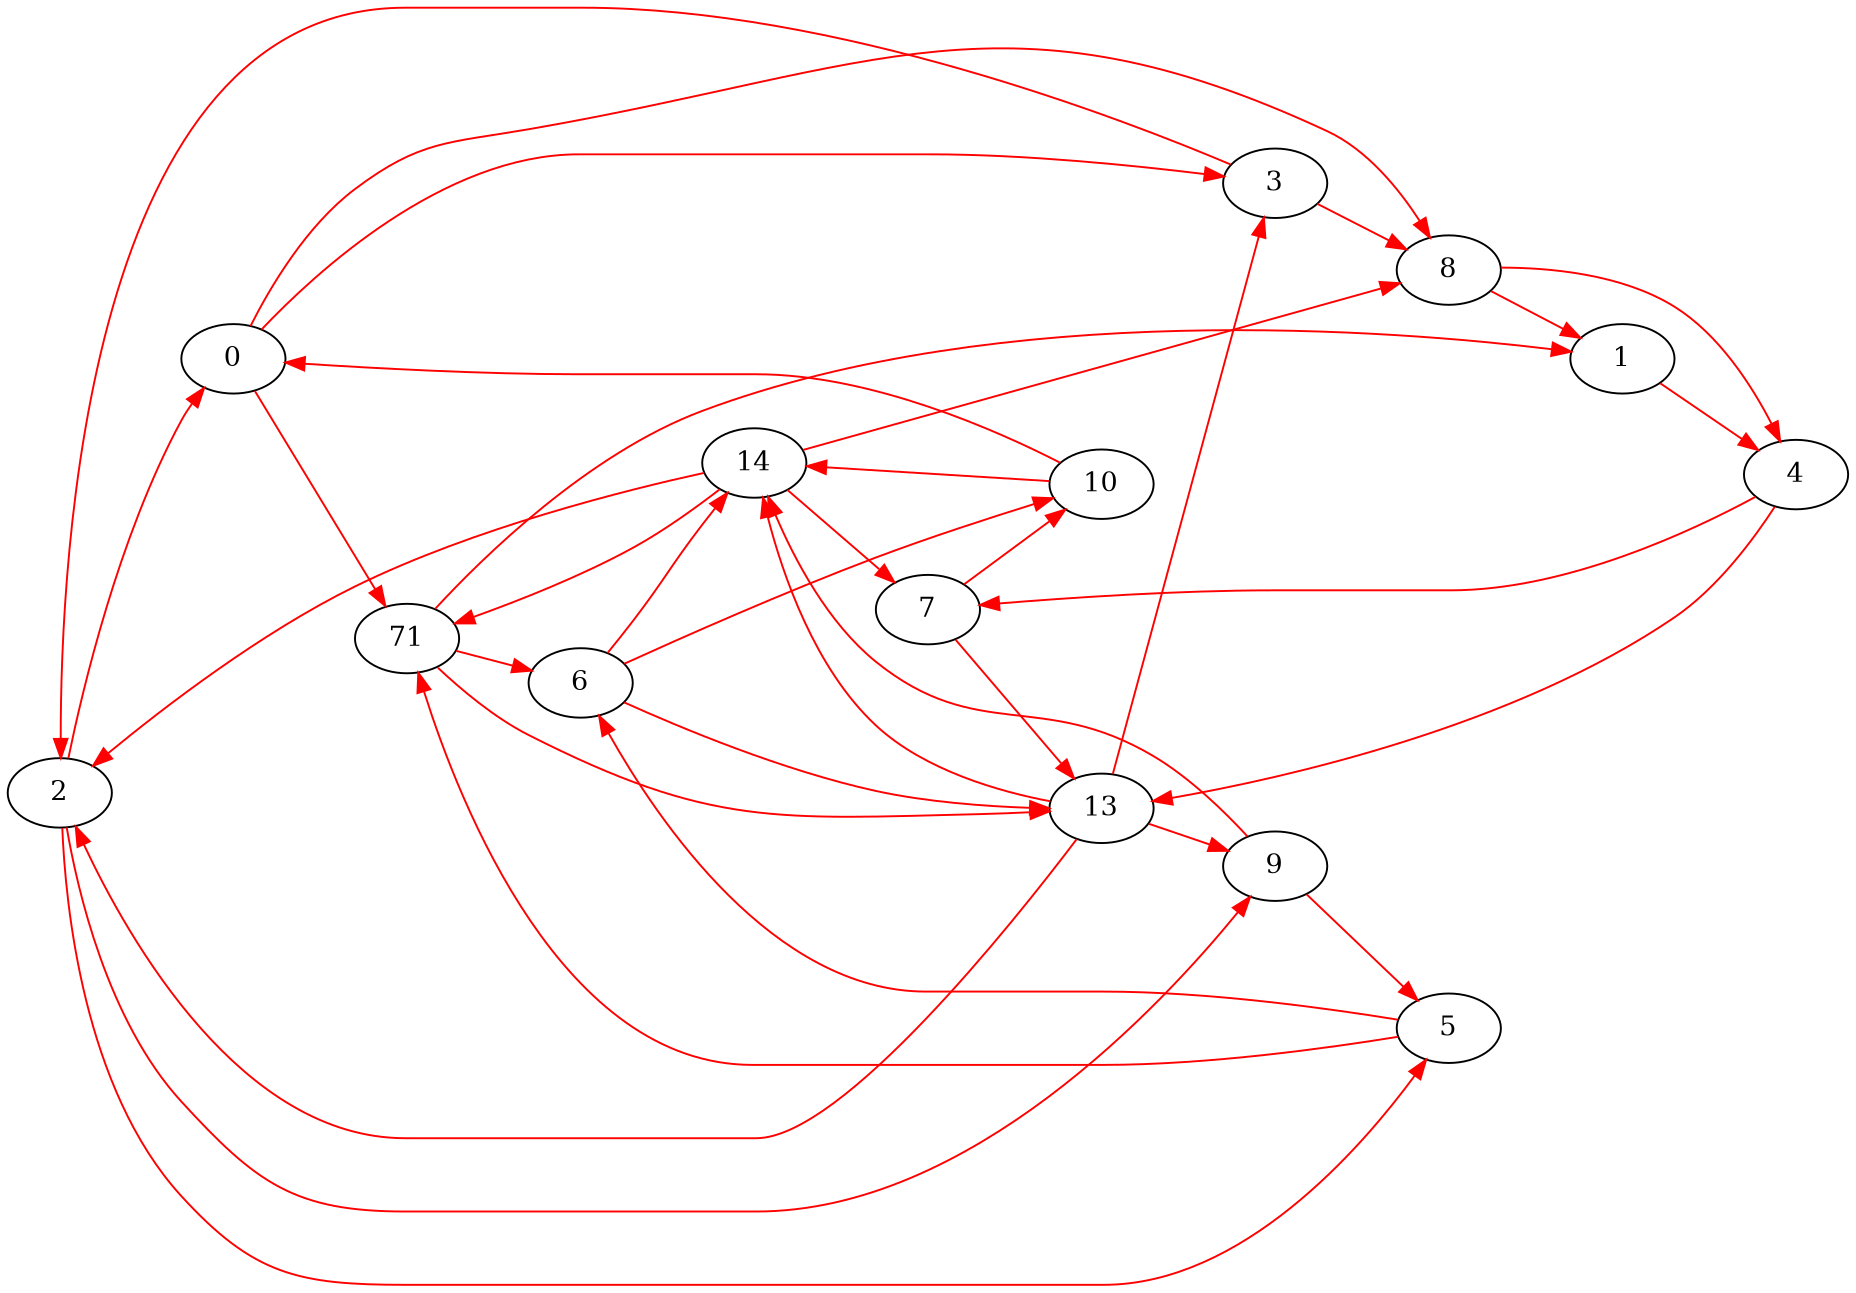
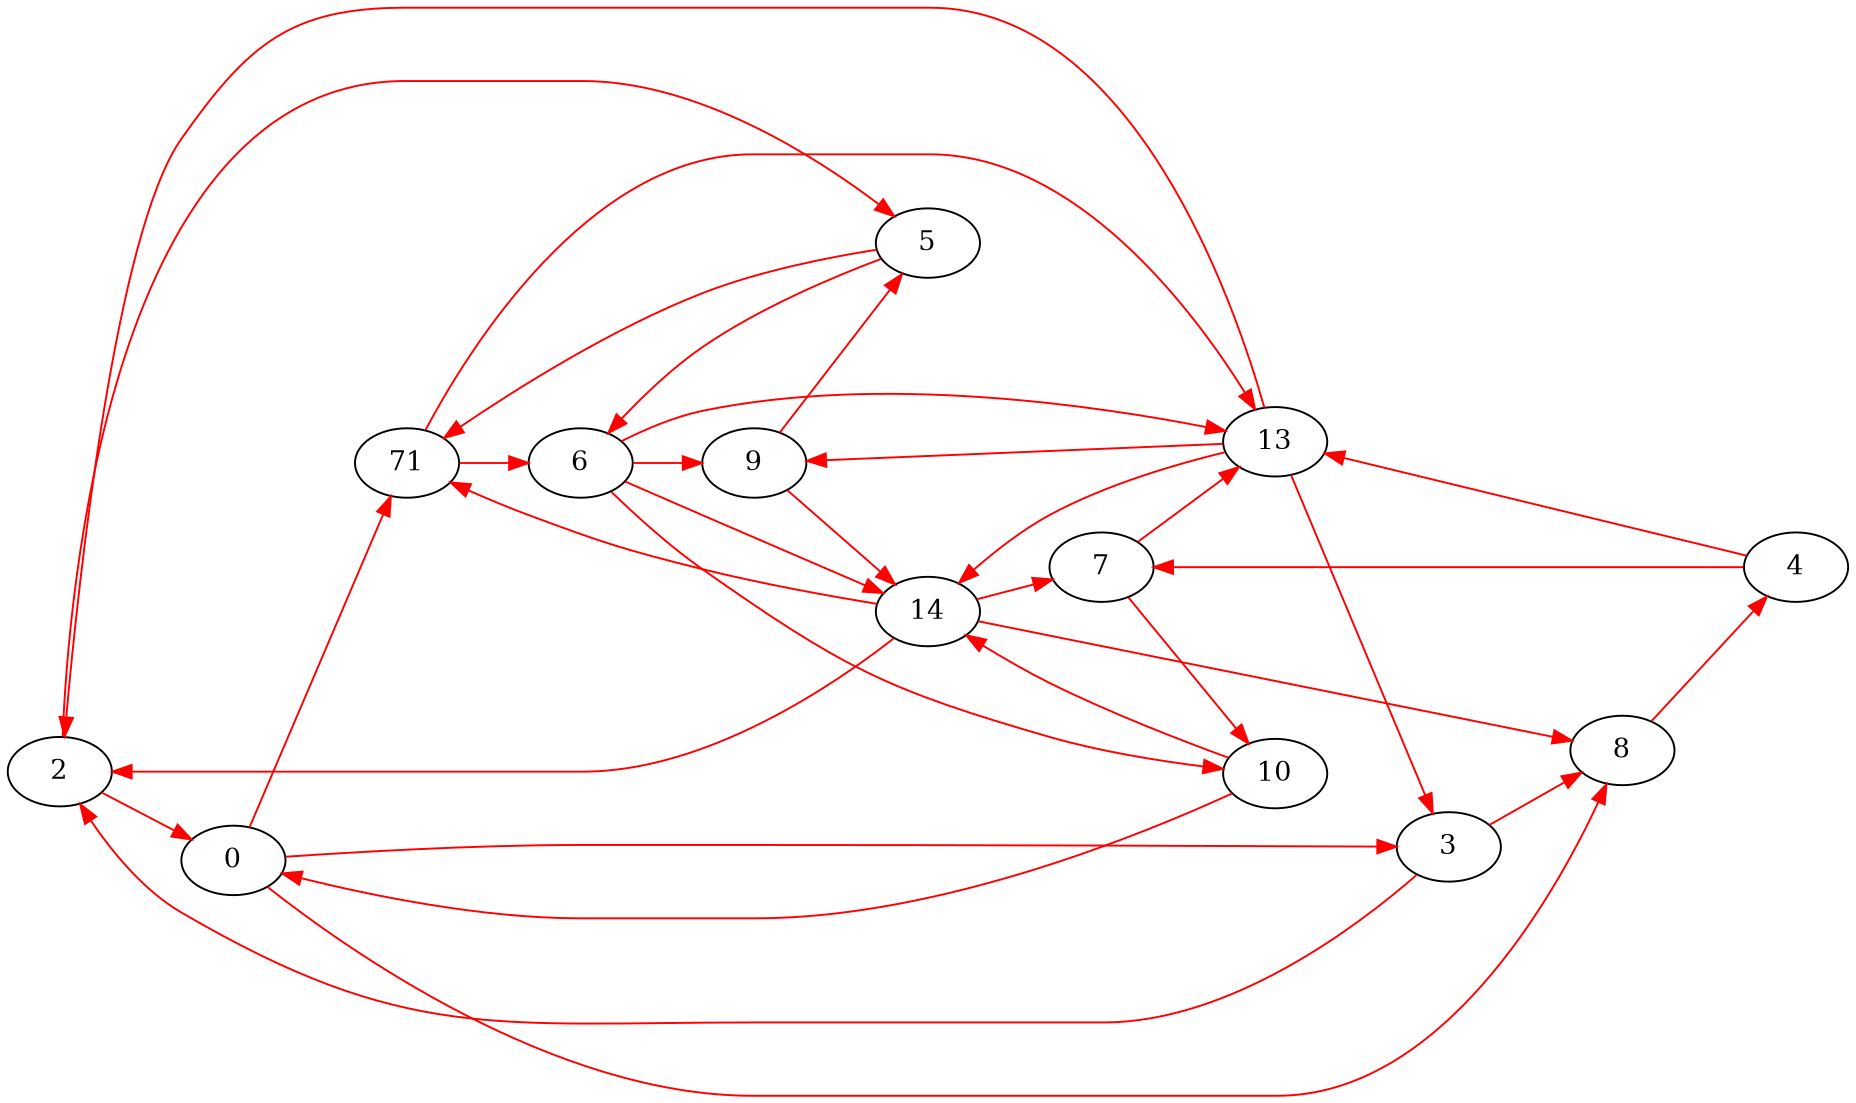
  digraph {
    rankdir=LR
    edge [color=red]
    2
    0
    5
    9
    n5 [label=71]
    3
    8
    6
    14
    13
-   1
    4
    10
    7
    2 -> 0
    2 -> 5
-   2 -> 9
+   6 -> 9
    0 -> n5
    0 -> 3
    0 -> 8
    5 -> n5
    5 -> 6
    9 -> 5
    9 -> 14
    n5 -> 6
    n5 -> 13
-   n5 -> 1
    3 -> 2
    3 -> 8
-   8 -> 1
    8 -> 4
    6 -> 14
    6 -> 13
    6 -> 10
    14 -> 2
    14 -> n5
    14 -> 8
    14 -> 7
    13 -> 2
    13 -> 9
    13 -> 3
    13 -> 14
-   1 -> 4
    4 -> 13
    4 -> 7
    10 -> 0
    10 -> 14
    7 -> 13
    7 -> 10
  }
